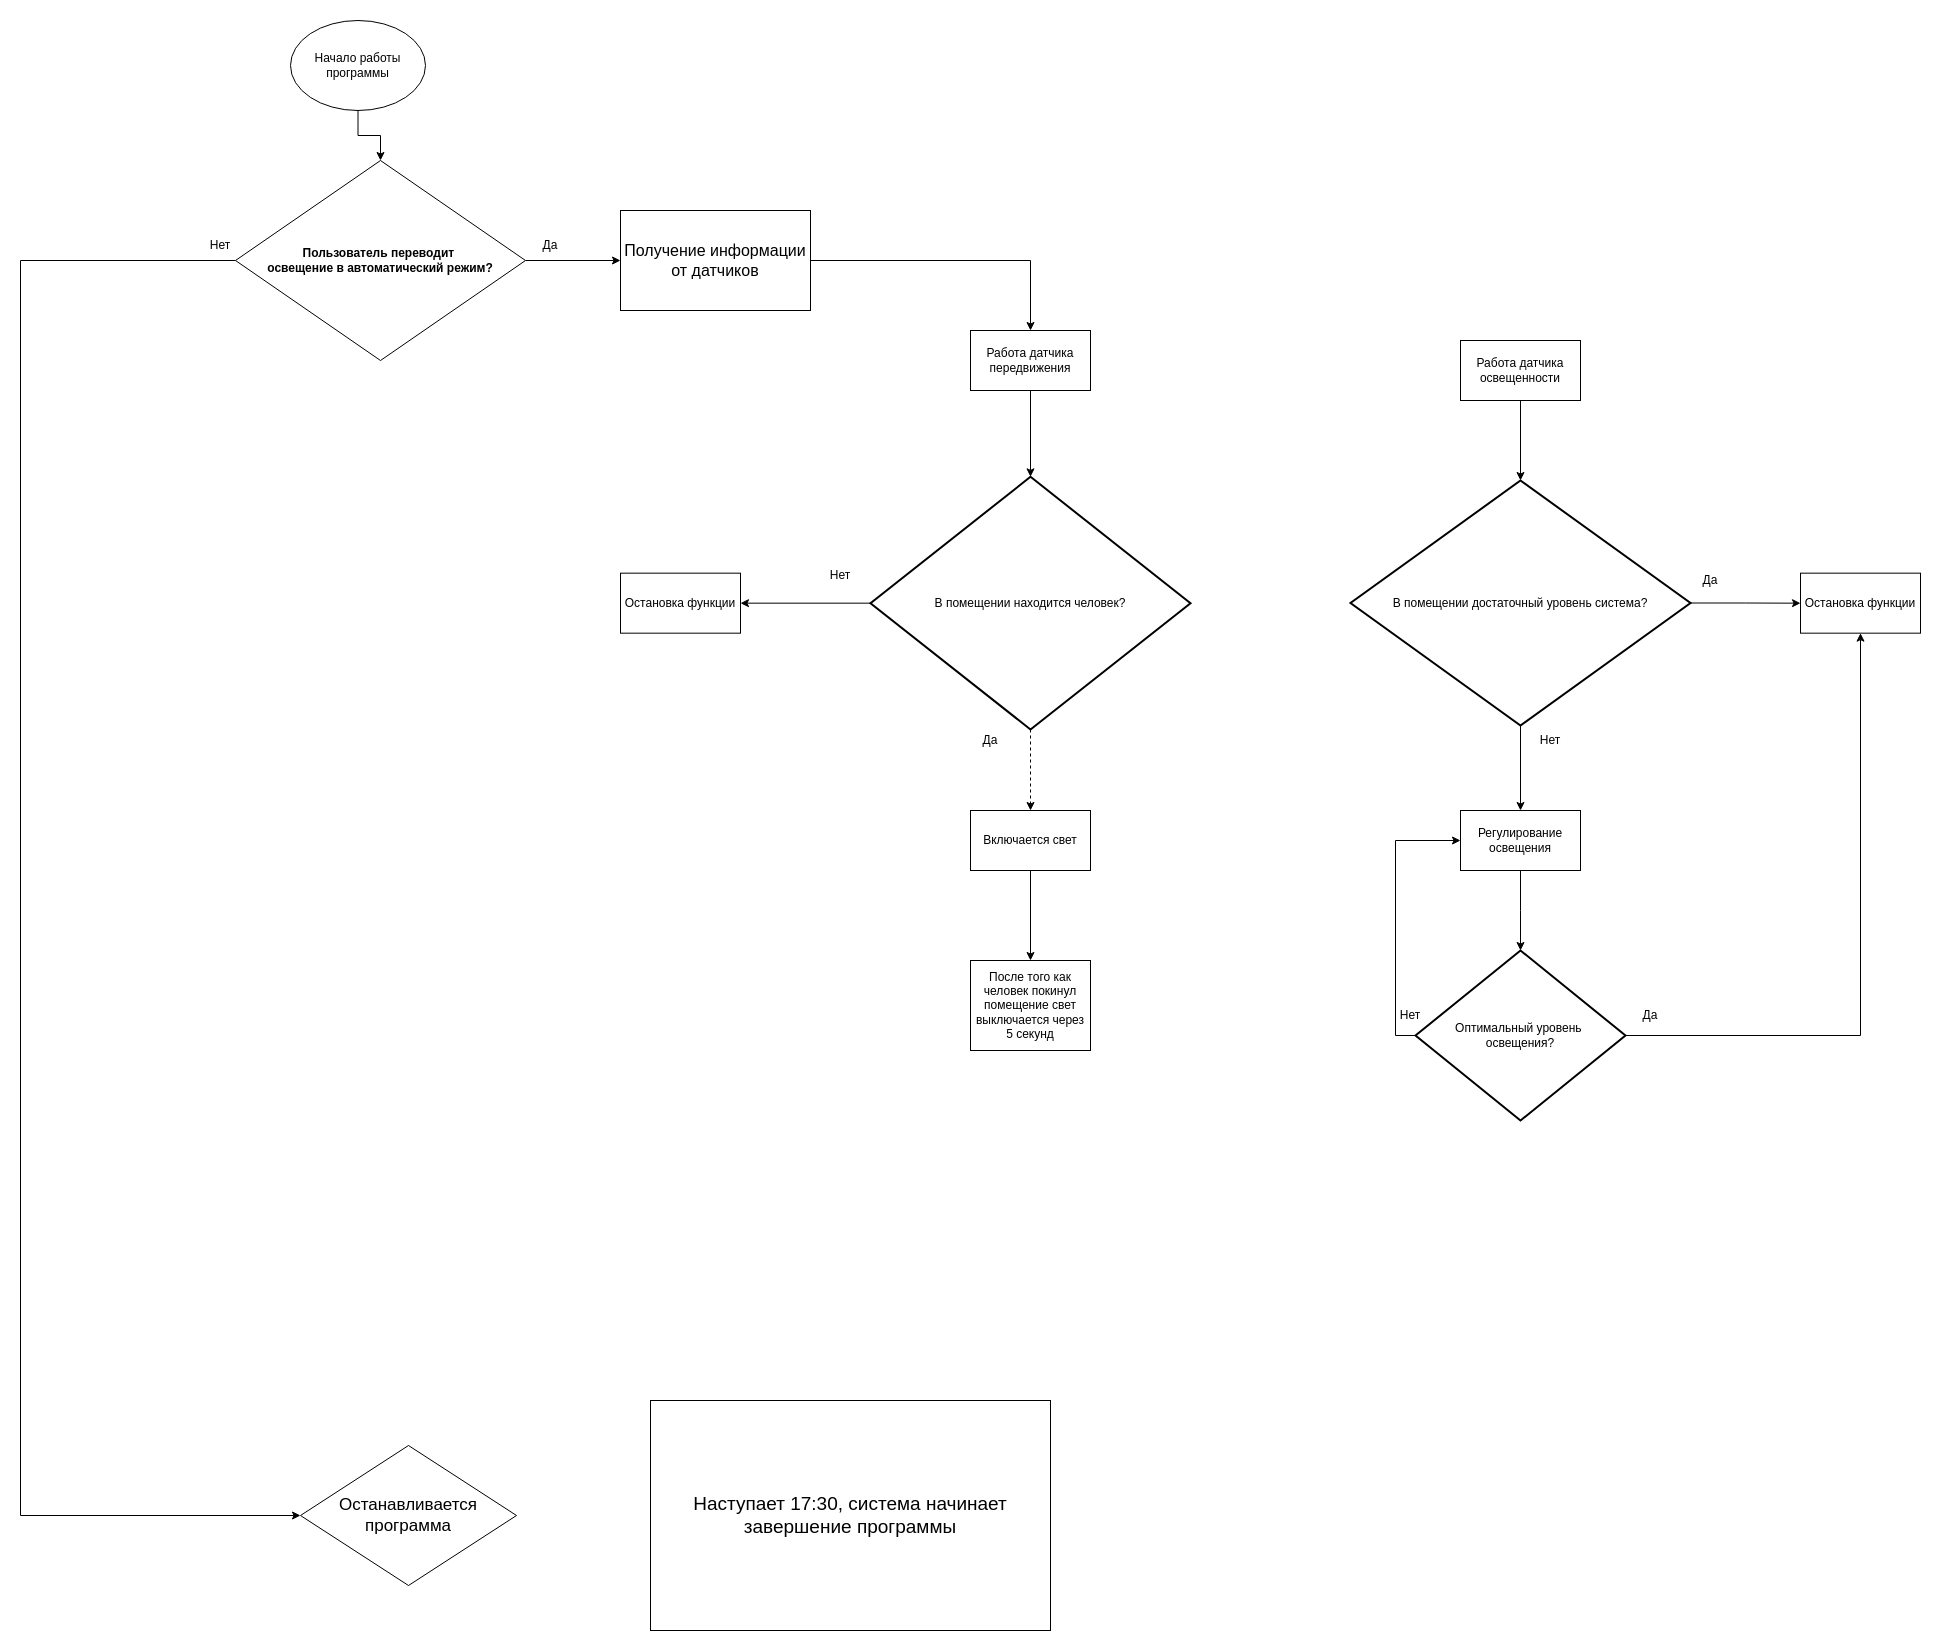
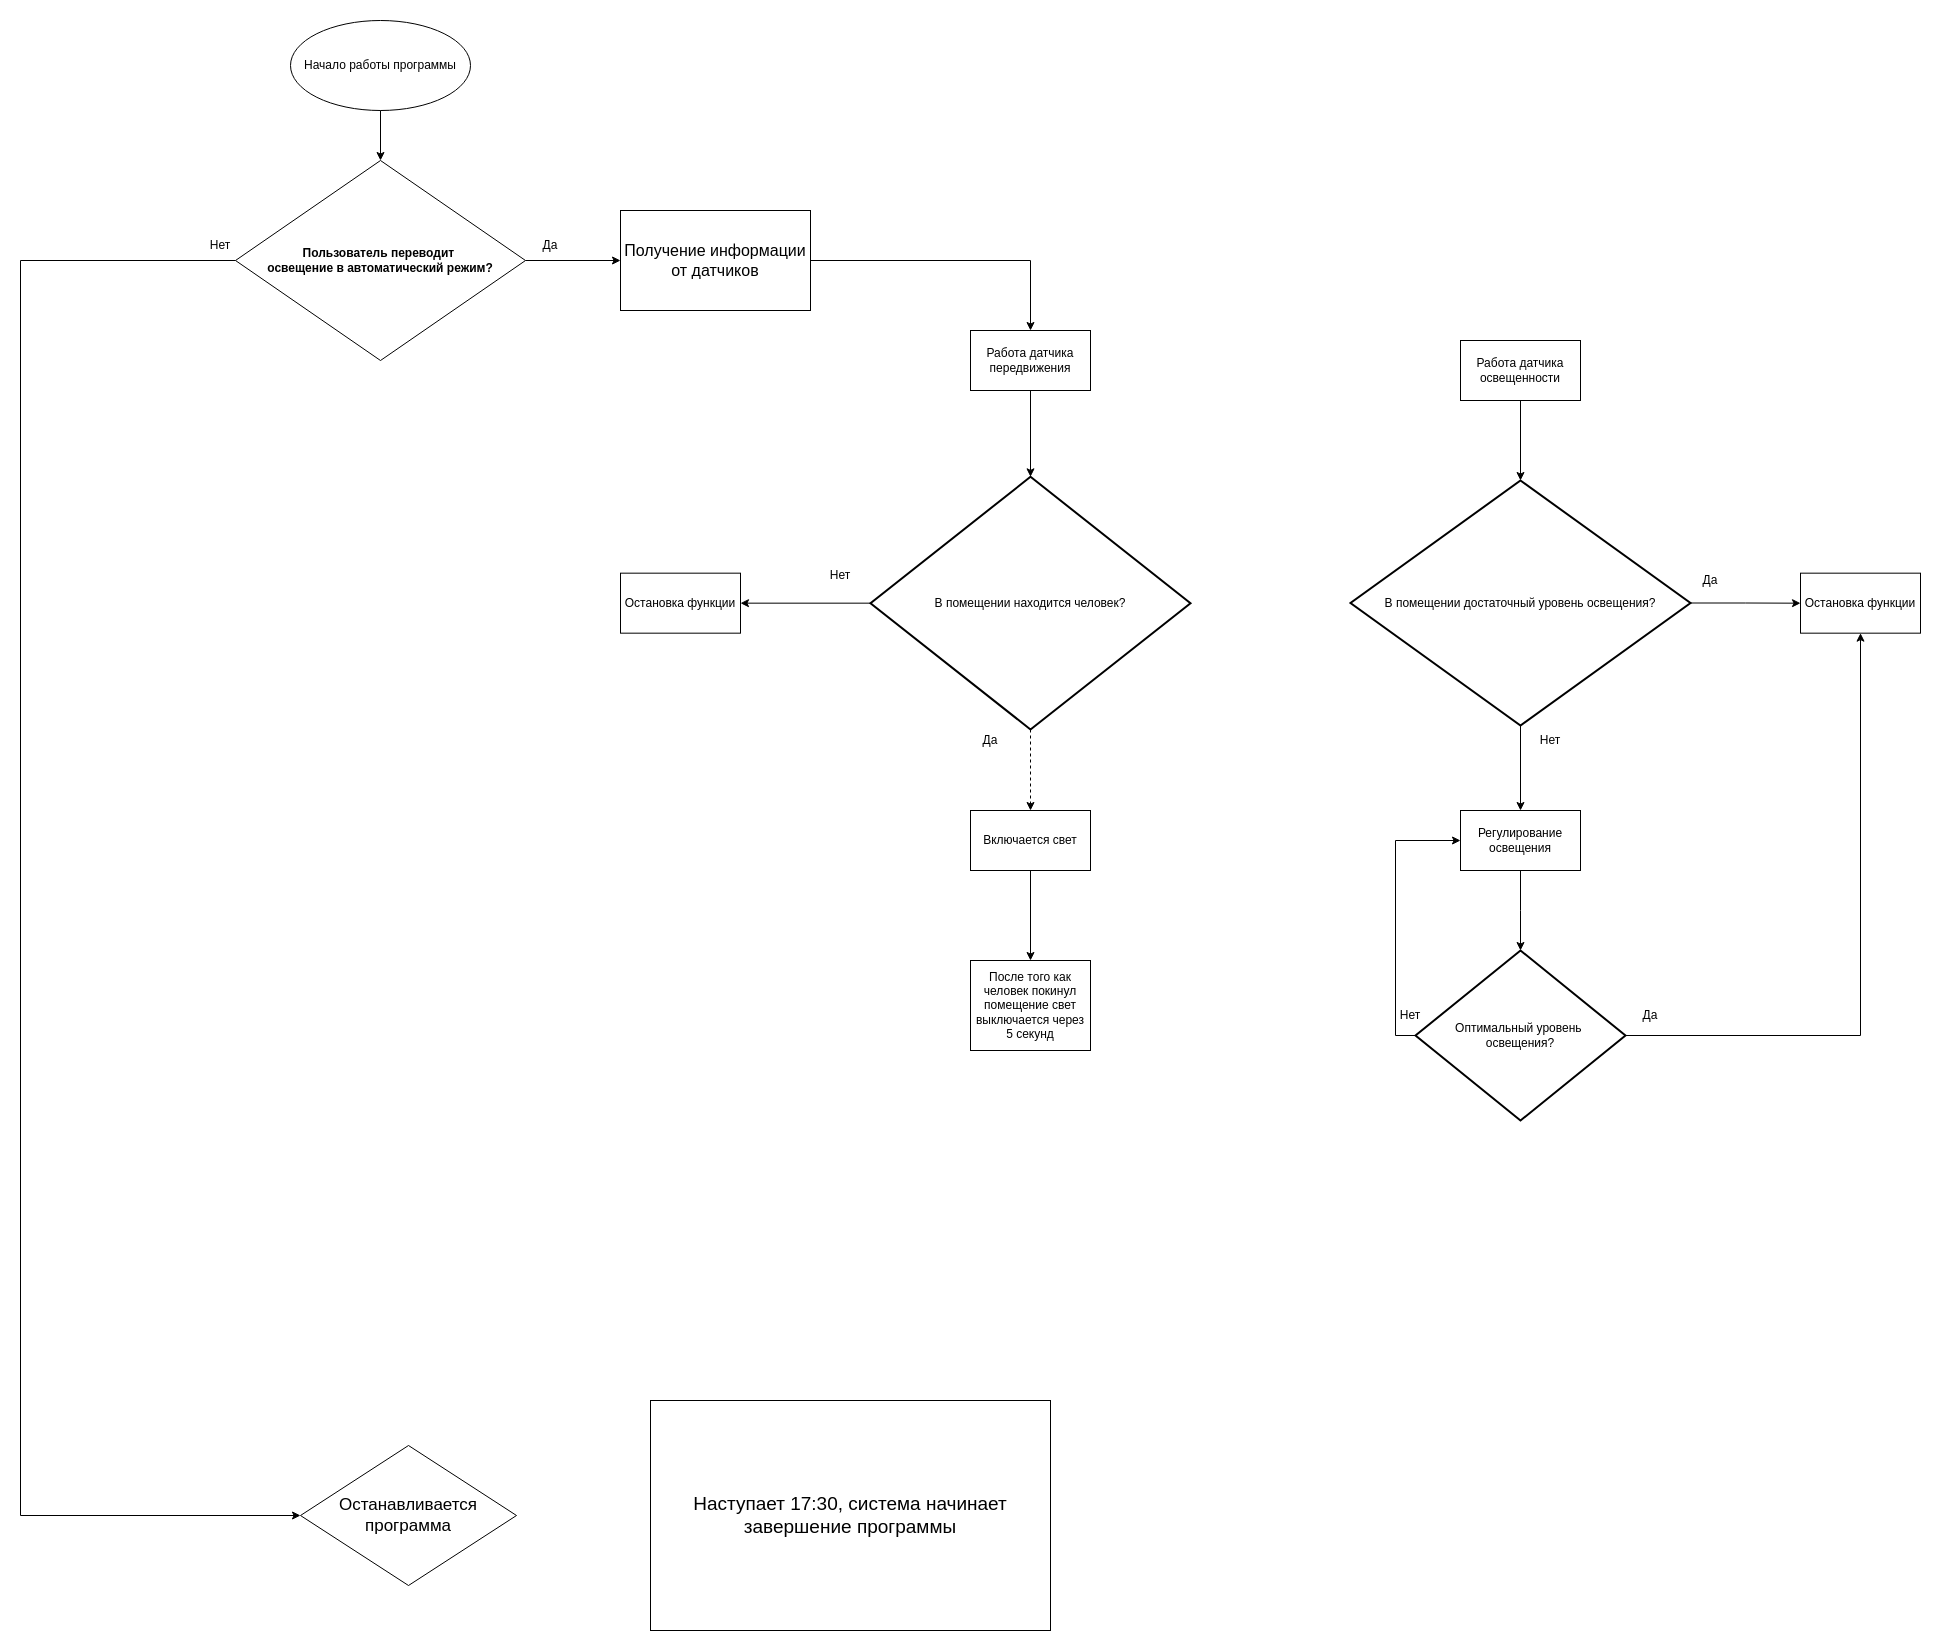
  <mxCell id="0" />
  <mxCell id="1" parent="0" />
- <mxCell id="2" value="Начало работы программы" style="ellipse;whiteSpace=wrap;html=1;" vertex="1" parent="1"><mxGeometry x="290" y="20" width="135" height="90" as="geometry" /></mxCell>
+ <mxCell id="2" value="Начало работы программы" style="ellipse;whiteSpace=wrap;html=1;" vertex="1" parent="1"><mxGeometry x="290" y="20" width="180" height="90" as="geometry" /></mxCell>
  <mxCell id="3" style="edgeStyle=orthogonalEdgeStyle;rounded=0;orthogonalLoop=1;jettySize=auto;html=1;exitX=0;exitY=0.5;exitDx=0;exitDy=0;entryX=0;entryY=0.5;entryDx=0;entryDy=0;" edge="1" parent="1" source="5" target="38"><mxGeometry relative="1" as="geometry"><mxPoint x="90" y="1530" as="targetPoint" /><Array as="points"><mxPoint x="20" y="260" /><mxPoint x="20" y="1515" /></Array></mxGeometry></mxCell>
  <mxCell id="4" style="edgeStyle=orthogonalEdgeStyle;rounded=0;orthogonalLoop=1;jettySize=auto;html=1;exitX=1;exitY=0.5;exitDx=0;exitDy=0;entryX=0;entryY=0.5;entryDx=0;entryDy=0;" edge="1" parent="1" source="5" target="9"><mxGeometry relative="1" as="geometry" /></mxCell>
  <mxCell id="5" value="&lt;span style=&quot;font-weight: 700; text-wrap: nowrap;&quot;&gt;Пользователь переводит&amp;nbsp;&lt;/span&gt;&lt;div&gt;&lt;span style=&quot;font-weight: 700; text-wrap: nowrap;&quot;&gt;освещение в автоматический режим?&lt;/span&gt;&lt;/div&gt;" style="rhombus;whiteSpace=wrap;html=1;" vertex="1" parent="1"><mxGeometry x="235" y="160" width="290" height="200" as="geometry" /></mxCell>
  <mxCell id="6" value="Нет" style="text;strokeColor=none;align=center;fillColor=none;html=1;verticalAlign=middle;whiteSpace=wrap;rounded=0;" vertex="1" parent="1"><mxGeometry x="190" y="230" width="60" height="30" as="geometry" /></mxCell>
  <mxCell id="7" style="edgeStyle=orthogonalEdgeStyle;rounded=0;orthogonalLoop=1;jettySize=auto;html=1;exitX=0.5;exitY=1;exitDx=0;exitDy=0;entryX=0.5;entryY=0;entryDx=0;entryDy=0;" edge="1" parent="1" source="2" target="5"><mxGeometry relative="1" as="geometry" /></mxCell>
  <mxCell id="8" style="edgeStyle=orthogonalEdgeStyle;rounded=0;orthogonalLoop=1;jettySize=auto;html=1;exitX=1;exitY=0.5;exitDx=0;exitDy=0;entryX=0.5;entryY=0;entryDx=0;entryDy=0;" edge="1" parent="1" source="9" target="11"><mxGeometry relative="1" as="geometry"><mxPoint x="890" y="330" as="targetPoint" /><Array as="points"><mxPoint x="1030" y="260" /></Array></mxGeometry></mxCell>
  <mxCell id="9" value="&lt;font style=&quot;font-size: 16px;&quot;&gt;Получение информации от датчиков&lt;/font&gt;" style="rounded=0;whiteSpace=wrap;html=1;" vertex="1" parent="1"><mxGeometry x="620" y="210" width="190" height="100" as="geometry" /></mxCell>
  <mxCell id="10" value="Да" style="text;strokeColor=none;align=center;fillColor=none;html=1;verticalAlign=middle;whiteSpace=wrap;rounded=0;" vertex="1" parent="1"><mxGeometry x="520" y="230" width="60" height="30" as="geometry" /></mxCell>
  <mxCell id="11" value="Работа датчика передвижения" style="rounded=0;whiteSpace=wrap;html=1;" vertex="1" parent="1"><mxGeometry x="970" y="330" width="120" height="60" as="geometry" /></mxCell>
  <mxCell id="12" style="edgeStyle=orthogonalEdgeStyle;rounded=0;orthogonalLoop=1;jettySize=auto;html=1;exitX=1;exitY=0.5;exitDx=0;exitDy=0;exitPerimeter=0;" edge="1" parent="1" source="14" target="17"><mxGeometry relative="1" as="geometry"><mxPoint x="1860" y="602.667" as="targetPoint" /></mxGeometry></mxCell>
  <mxCell id="13" style="edgeStyle=orthogonalEdgeStyle;rounded=0;orthogonalLoop=1;jettySize=auto;html=1;exitX=0.5;exitY=1;exitDx=0;exitDy=0;exitPerimeter=0;entryX=0.5;entryY=0;entryDx=0;entryDy=0;" edge="1" parent="1" source="14" target="19"><mxGeometry relative="1" as="geometry" /></mxCell>
- <mxCell id="14" value="В помещении достаточный уровень система?" style="strokeWidth=2;html=1;shape=mxgraph.flowchart.decision;whiteSpace=wrap;" vertex="1" parent="1"><mxGeometry x="1350" y="480" width="340" height="245" as="geometry" /></mxCell>
+ <mxCell id="14" value="В помещении достаточный уровень освещения?" style="strokeWidth=2;html=1;shape=mxgraph.flowchart.decision;whiteSpace=wrap;" vertex="1" parent="1"><mxGeometry x="1350" y="480" width="340" height="245" as="geometry" /></mxCell>
  <mxCell id="15" value="Работа датчика освещенности" style="rounded=0;whiteSpace=wrap;html=1;" vertex="1" parent="1"><mxGeometry x="1460" y="340" width="120" height="60" as="geometry" /></mxCell>
  <mxCell id="16" style="edgeStyle=orthogonalEdgeStyle;rounded=0;orthogonalLoop=1;jettySize=auto;html=1;exitX=0.5;exitY=1;exitDx=0;exitDy=0;entryX=0.5;entryY=0;entryDx=0;entryDy=0;entryPerimeter=0;" edge="1" parent="1" source="15" target="14"><mxGeometry relative="1" as="geometry" /></mxCell>
  <mxCell id="17" value="Остановка функции" style="rounded=0;whiteSpace=wrap;html=1;" vertex="1" parent="1"><mxGeometry x="1800" y="572.667" width="120" height="60" as="geometry" /></mxCell>
  <mxCell id="18" style="edgeStyle=orthogonalEdgeStyle;rounded=0;orthogonalLoop=1;jettySize=auto;html=1;exitX=0.5;exitY=1;exitDx=0;exitDy=0;" edge="1" parent="1" source="19"><mxGeometry relative="1" as="geometry"><mxPoint x="1520" y="950" as="targetPoint" /></mxGeometry></mxCell>
  <mxCell id="19" value="Регулирование освещения" style="rounded=0;whiteSpace=wrap;html=1;" vertex="1" parent="1"><mxGeometry x="1460" y="810" width="120" height="60" as="geometry" /></mxCell>
  <mxCell id="20" value="Да" style="text;strokeColor=none;align=center;fillColor=none;html=1;verticalAlign=middle;whiteSpace=wrap;rounded=0;" vertex="1" parent="1"><mxGeometry x="1680" y="565" width="60" height="30" as="geometry" /></mxCell>
  <mxCell id="21" value="Нет" style="text;strokeColor=none;align=center;fillColor=none;html=1;verticalAlign=middle;whiteSpace=wrap;rounded=0;" vertex="1" parent="1"><mxGeometry x="1520" y="725" width="60" height="30" as="geometry" /></mxCell>
  <mxCell id="22" style="edgeStyle=orthogonalEdgeStyle;rounded=0;orthogonalLoop=1;jettySize=auto;html=1;exitX=0;exitY=0.5;exitDx=0;exitDy=0;exitPerimeter=0;entryX=0;entryY=0.5;entryDx=0;entryDy=0;" edge="1" parent="1" source="24" target="19"><mxGeometry relative="1" as="geometry"><mxPoint x="1360" y="840" as="targetPoint" /></mxGeometry></mxCell>
  <mxCell id="23" style="edgeStyle=orthogonalEdgeStyle;rounded=0;orthogonalLoop=1;jettySize=auto;html=1;exitX=1;exitY=0.5;exitDx=0;exitDy=0;exitPerimeter=0;entryX=0.5;entryY=1;entryDx=0;entryDy=0;" edge="1" parent="1" source="24" target="17"><mxGeometry relative="1" as="geometry" /></mxCell>
  <mxCell id="24" value="&lt;font&gt;Оптимальный уровень&amp;nbsp;&lt;/font&gt;&lt;div&gt;освещения?&lt;/div&gt;" style="strokeWidth=2;html=1;shape=mxgraph.flowchart.decision;whiteSpace=wrap;" vertex="1" parent="1"><mxGeometry x="1415" y="950" width="210" height="170" as="geometry" /></mxCell>
  <mxCell id="25" value="Нет" style="text;strokeColor=none;align=center;fillColor=none;html=1;verticalAlign=middle;whiteSpace=wrap;rounded=0;" vertex="1" parent="1"><mxGeometry x="1380" y="1000" width="60" height="30" as="geometry" /></mxCell>
  <mxCell id="26" value="Да" style="text;strokeColor=none;align=center;fillColor=none;html=1;verticalAlign=middle;whiteSpace=wrap;rounded=0;" vertex="1" parent="1"><mxGeometry x="1620" y="1000" width="60" height="30" as="geometry" /></mxCell>
  <mxCell id="27" style="edgeStyle=orthogonalEdgeStyle;rounded=0;orthogonalLoop=1;jettySize=auto;html=1;exitX=0.5;exitY=1;exitDx=0;exitDy=0;exitPerimeter=0;entryX=0.5;entryY=0;entryDx=0;entryDy=0;dashed=1;" edge="1" parent="1" source="29" target="33"><mxGeometry relative="1" as="geometry" /></mxCell>
  <mxCell id="28" style="edgeStyle=orthogonalEdgeStyle;rounded=0;orthogonalLoop=1;jettySize=auto;html=1;exitX=0;exitY=0.5;exitDx=0;exitDy=0;exitPerimeter=0;entryX=1;entryY=0.5;entryDx=0;entryDy=0;" edge="1" parent="1" source="29" target="34"><mxGeometry relative="1" as="geometry" /></mxCell>
  <mxCell id="29" value="В помещении находится человек?" style="strokeWidth=2;html=1;shape=mxgraph.flowchart.decision;whiteSpace=wrap;" vertex="1" parent="1"><mxGeometry x="870" y="476.33" width="320" height="252.67" as="geometry" /></mxCell>
  <mxCell id="30" style="edgeStyle=orthogonalEdgeStyle;rounded=0;orthogonalLoop=1;jettySize=auto;html=1;exitX=0.5;exitY=1;exitDx=0;exitDy=0;entryX=0.5;entryY=0;entryDx=0;entryDy=0;entryPerimeter=0;" edge="1" parent="1" source="11" target="29"><mxGeometry relative="1" as="geometry" /></mxCell>
  <mxCell id="31" value="Да" style="text;strokeColor=none;align=center;fillColor=none;html=1;verticalAlign=middle;whiteSpace=wrap;rounded=0;" vertex="1" parent="1"><mxGeometry x="960" y="725" width="60" height="30" as="geometry" /></mxCell>
  <mxCell id="32" style="edgeStyle=orthogonalEdgeStyle;rounded=0;orthogonalLoop=1;jettySize=auto;html=1;exitX=0.5;exitY=1;exitDx=0;exitDy=0;entryX=0.5;entryY=0;entryDx=0;entryDy=0;" edge="1" parent="1" source="33" target="36"><mxGeometry relative="1" as="geometry" /></mxCell>
  <mxCell id="33" value="Включается свет" style="rounded=0;whiteSpace=wrap;html=1;" vertex="1" parent="1"><mxGeometry x="970" y="810" width="120" height="60" as="geometry" /></mxCell>
  <mxCell id="34" value="Остановка функции" style="rounded=0;whiteSpace=wrap;html=1;" vertex="1" parent="1"><mxGeometry x="620" y="572.67" width="120" height="60" as="geometry" /></mxCell>
  <mxCell id="35" value="Нет" style="text;strokeColor=none;align=center;fillColor=none;html=1;verticalAlign=middle;whiteSpace=wrap;rounded=0;" vertex="1" parent="1"><mxGeometry x="810" y="560" width="60" height="30" as="geometry" /></mxCell>
  <mxCell id="36" value="После того как человек покинул помещение свет выключается через 5 секунд" style="rounded=0;whiteSpace=wrap;html=1;" vertex="1" parent="1"><mxGeometry x="970" y="960" width="120" height="90" as="geometry" /></mxCell>
  <mxCell id="37" value="&lt;font style=&quot;font-size: 19px;&quot;&gt;Наступает 17:30, система начинает завершение программы&lt;/font&gt;" style="rounded=0;whiteSpace=wrap;html=1;" vertex="1" parent="1"><mxGeometry x="650" y="1400" width="400" height="230" as="geometry" /></mxCell>
  <mxCell id="38" value="&lt;font style=&quot;font-size: 17px;&quot;&gt;Останавливается программа&lt;/font&gt;" style="rhombus;whiteSpace=wrap;html=1;" vertex="1" parent="1"><mxGeometry x="300" y="1445" width="216" height="140" as="geometry" /></mxCell>
